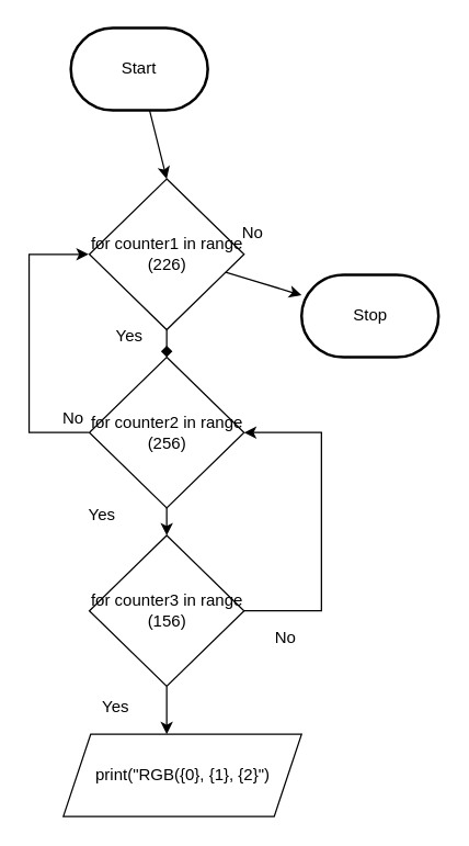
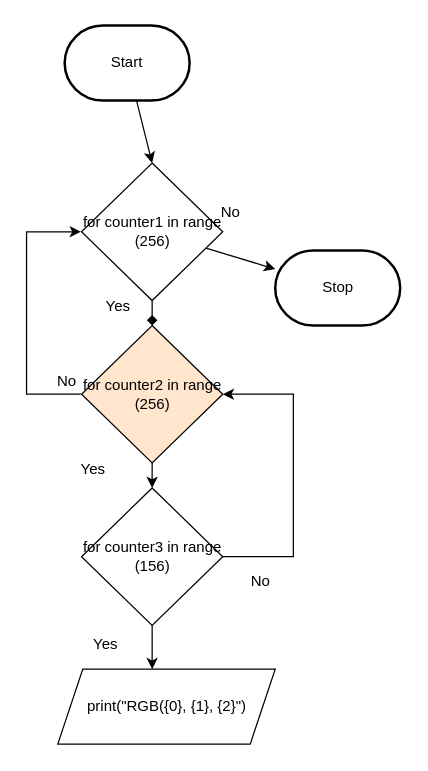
  <mxCell id="0" />
  <mxCell id="1" parent="0" />
  <mxCell id="2" style="edgeStyle=none;html=1;entryX=0.5;entryY=0;entryDx=0;entryDy=0;" parent="1" source="3" edge="1"><mxGeometry relative="1" as="geometry"><mxPoint x="121" y="130" as="targetPoint" /></mxGeometry></mxCell>
  <mxCell id="3" value="Start" style="strokeWidth=2;html=1;shape=mxgraph.flowchart.terminator;whiteSpace=wrap;" parent="1" vertex="1"><mxGeometry x="51" y="20" width="100" height="60" as="geometry" /></mxCell>
  <mxCell id="4" value="Stop" style="strokeWidth=2;html=1;shape=mxgraph.flowchart.terminator;whiteSpace=wrap;" parent="1" vertex="1"><mxGeometry x="219.5" y="200" width="100" height="60" as="geometry" /></mxCell>
  <mxCell id="5" style="edgeStyle=none;html=1;" parent="1" edge="1"><mxGeometry relative="1" as="geometry"><mxPoint x="113.5" y="440" as="targetPoint" /><mxPoint x="113.5" y="440" as="sourcePoint" /></mxGeometry></mxCell>
  <mxCell id="6" style="edgeStyle=orthogonalEdgeStyle;html=1;strokeColor=none;rounded=0;" parent="1" edge="1"><mxGeometry relative="1" as="geometry"><mxPoint x="301" y="285" as="targetPoint" /><mxPoint x="211" y="285" as="sourcePoint" /></mxGeometry></mxCell>
  <mxCell id="7" style="edgeStyle=none;html=1;endArrow=diamond;" edge="1" parent="1" source="9" target="11"><mxGeometry relative="1" as="geometry" /></mxCell>
  <mxCell id="8" style="edgeStyle=none;html=1;" edge="1" parent="1" source="9" target="4"><mxGeometry relative="1" as="geometry" /></mxCell>
- <mxCell id="9" value="for counter1 in range (226)" style="rhombus;whiteSpace=wrap;html=1;" vertex="1" parent="1"><mxGeometry x="64.5" y="130" width="113" height="110" as="geometry" /></mxCell>
+ <mxCell id="9" value="for counter1 in range (256)" style="rhombus;whiteSpace=wrap;html=1;" vertex="1" parent="1"><mxGeometry x="64.5" y="130" width="113" height="110" as="geometry" /></mxCell>
  <mxCell id="10" style="edgeStyle=none;html=1;" edge="1" parent="1" source="11" target="14"><mxGeometry relative="1" as="geometry" /></mxCell>
- <mxCell id="11" value="for counter2 in range (256)" style="rhombus;whiteSpace=wrap;html=1;" vertex="1" parent="1"><mxGeometry x="64.5" y="260" width="113" height="110" as="geometry" /></mxCell>
+ <mxCell id="11" value="for counter2 in range (256)" style="rhombus;whiteSpace=wrap;html=1;fillColor=#ffe6cc;" vertex="1" parent="1"><mxGeometry x="64.5" y="260" width="113" height="110" as="geometry" /></mxCell>
  <mxCell id="12" style="edgeStyle=none;html=1;entryX=0.5;entryY=0;entryDx=0;entryDy=0;fontColor=#F0F0F0;" edge="1" parent="1" source="14"><mxGeometry relative="1" as="geometry"><mxPoint x="121" y="535" as="targetPoint" /></mxGeometry></mxCell>
  <mxCell id="13" style="edgeStyle=orthogonalEdgeStyle;html=1;entryX=1;entryY=0.5;entryDx=0;entryDy=0;fontColor=#F0F0F0;rounded=0;" edge="1" parent="1" source="14" target="11"><mxGeometry relative="1" as="geometry"><Array as="points"><mxPoint x="234" y="445" /><mxPoint x="234" y="315" /></Array></mxGeometry></mxCell>
  <mxCell id="14" value="for counter3 in range (156)" style="rhombus;whiteSpace=wrap;html=1;" vertex="1" parent="1"><mxGeometry x="64.5" y="390" width="113" height="110" as="geometry" /></mxCell>
  <mxCell id="15" value="No&lt;span style=&quot;color: rgba(0 , 0 , 0 , 0) ; font-family: monospace ; font-size: 0px&quot;&gt;%3CmxGraphModel%3E%3Croot%3E%3CmxCell%20id%3D%220%22%2F%3E%3CmxCell%20id%3D%221%22%20parent%3D%220%22%2F%3E%3CmxCell%20id%3D%222%22%20value%3D%22for%20counter2%20in%20range%20(256)%22%20style%3D%22rhombus%3BwhiteSpace%3Dwrap%3Bhtml%3D1%3B%22%20vertex%3D%221%22%20parent%3D%221%22%3E%3CmxGeometry%20x%3D%22210.5%22%20y%3D%22310%22%20width%3D%22113%22%20height%3D%22110%22%20as%3D%22geometry%22%2F%3E%3C%2FmxCell%3E%3C%2Froot%3E%3C%2FmxGraphModel%3E&lt;/span&gt;" style="text;html=1;strokeColor=none;fillColor=none;align=center;verticalAlign=middle;whiteSpace=wrap;rounded=0;" vertex="1" parent="1"><mxGeometry x="154" y="155" width="60" height="30" as="geometry" /></mxCell>
  <mxCell id="16" value="Yes" style="text;html=1;strokeColor=none;fillColor=none;align=center;verticalAlign=middle;whiteSpace=wrap;rounded=0;" vertex="1" parent="1"><mxGeometry x="64" y="230" width="60" height="30" as="geometry" /></mxCell>
  <mxCell id="17" value="Yes" style="text;html=1;strokeColor=none;fillColor=none;align=center;verticalAlign=middle;whiteSpace=wrap;rounded=0;" vertex="1" parent="1"><mxGeometry x="44" y="360" width="60" height="30" as="geometry" /></mxCell>
  <mxCell id="18" value="Yes" style="text;html=1;strokeColor=none;fillColor=none;align=center;verticalAlign=middle;whiteSpace=wrap;rounded=0;" vertex="1" parent="1"><mxGeometry x="54" y="500" width="60" height="30" as="geometry" /></mxCell>
  <mxCell id="19" style="edgeStyle=orthogonalEdgeStyle;html=1;fontColor=#F0F0F0;rounded=0;" edge="1" parent="1"><mxGeometry relative="1" as="geometry"><mxPoint x="64" y="315" as="sourcePoint" /><mxPoint x="64" y="185" as="targetPoint" /><Array as="points"><mxPoint x="20.5" y="315" /><mxPoint x="20.5" y="185" /></Array></mxGeometry></mxCell>
  <mxCell id="20" value="No&lt;span style=&quot;color: rgba(0 , 0 , 0 , 0) ; font-family: monospace ; font-size: 0px&quot;&gt;%3CmxGraphModel%3E%3Croot%3E%3CmxCell%20id%3D%220%22%2F%3E%3CmxCell%20id%3D%221%22%20parent%3D%220%22%2F%3E%3CmxCell%20id%3D%222%22%20value%3D%22for%20counter2%20in%20range%20(256)%22%20style%3D%22rhombus%3BwhiteSpace%3Dwrap%3Bhtml%3D1%3B%22%20vertex%3D%221%22%20parent%3D%221%22%3E%3CmxGeometry%20x%3D%22210.5%22%20y%3D%22310%22%20width%3D%22113%22%20height%3D%22110%22%20as%3D%22geometry%22%2F%3E%3C%2FmxCell%3E%3C%2Froot%3E%3C%2FmxGraphModel%3E&lt;/span&gt;" style="text;html=1;strokeColor=none;fillColor=none;align=center;verticalAlign=middle;whiteSpace=wrap;rounded=0;" vertex="1" parent="1"><mxGeometry x="177.5" y="450" width="60" height="30" as="geometry" /></mxCell>
  <mxCell id="21" value="No&lt;span style=&quot;color: rgba(0 , 0 , 0 , 0) ; font-family: monospace ; font-size: 0px&quot;&gt;%3CmxGraphModel%3E%3Croot%3E%3CmxCell%20id%3D%220%22%2F%3E%3CmxCell%20id%3D%221%22%20parent%3D%220%22%2F%3E%3CmxCell%20id%3D%222%22%20value%3D%22for%20counter2%20in%20range%20(256)%22%20style%3D%22rhombus%3BwhiteSpace%3Dwrap%3Bhtml%3D1%3B%22%20vertex%3D%221%22%20parent%3D%221%22%3E%3CmxGeometry%20x%3D%22210.5%22%20y%3D%22310%22%20width%3D%22113%22%20height%3D%22110%22%20as%3D%22geometry%22%2F%3E%3C%2FmxCell%3E%3C%2Froot%3E%3C%2FmxGraphModel%3E&lt;/span&gt;" style="text;html=1;strokeColor=none;fillColor=none;align=center;verticalAlign=middle;whiteSpace=wrap;rounded=0;" vertex="1" parent="1"><mxGeometry x="22.5" y="290" width="60" height="30" as="geometry" /></mxCell>
  <mxCell id="22" value="&lt;font color=&quot;#000000&quot;&gt;print(&quot;RGB({0}, {1}, {2}&quot;)&lt;/font&gt;" style="shape=parallelogram;perimeter=parallelogramPerimeter;whiteSpace=wrap;html=1;fixedSize=1;labelBackgroundColor=none;fontColor=#F0F0F0;" vertex="1" parent="1"><mxGeometry x="45.5" y="535" width="174" height="60" as="geometry" /></mxCell>
